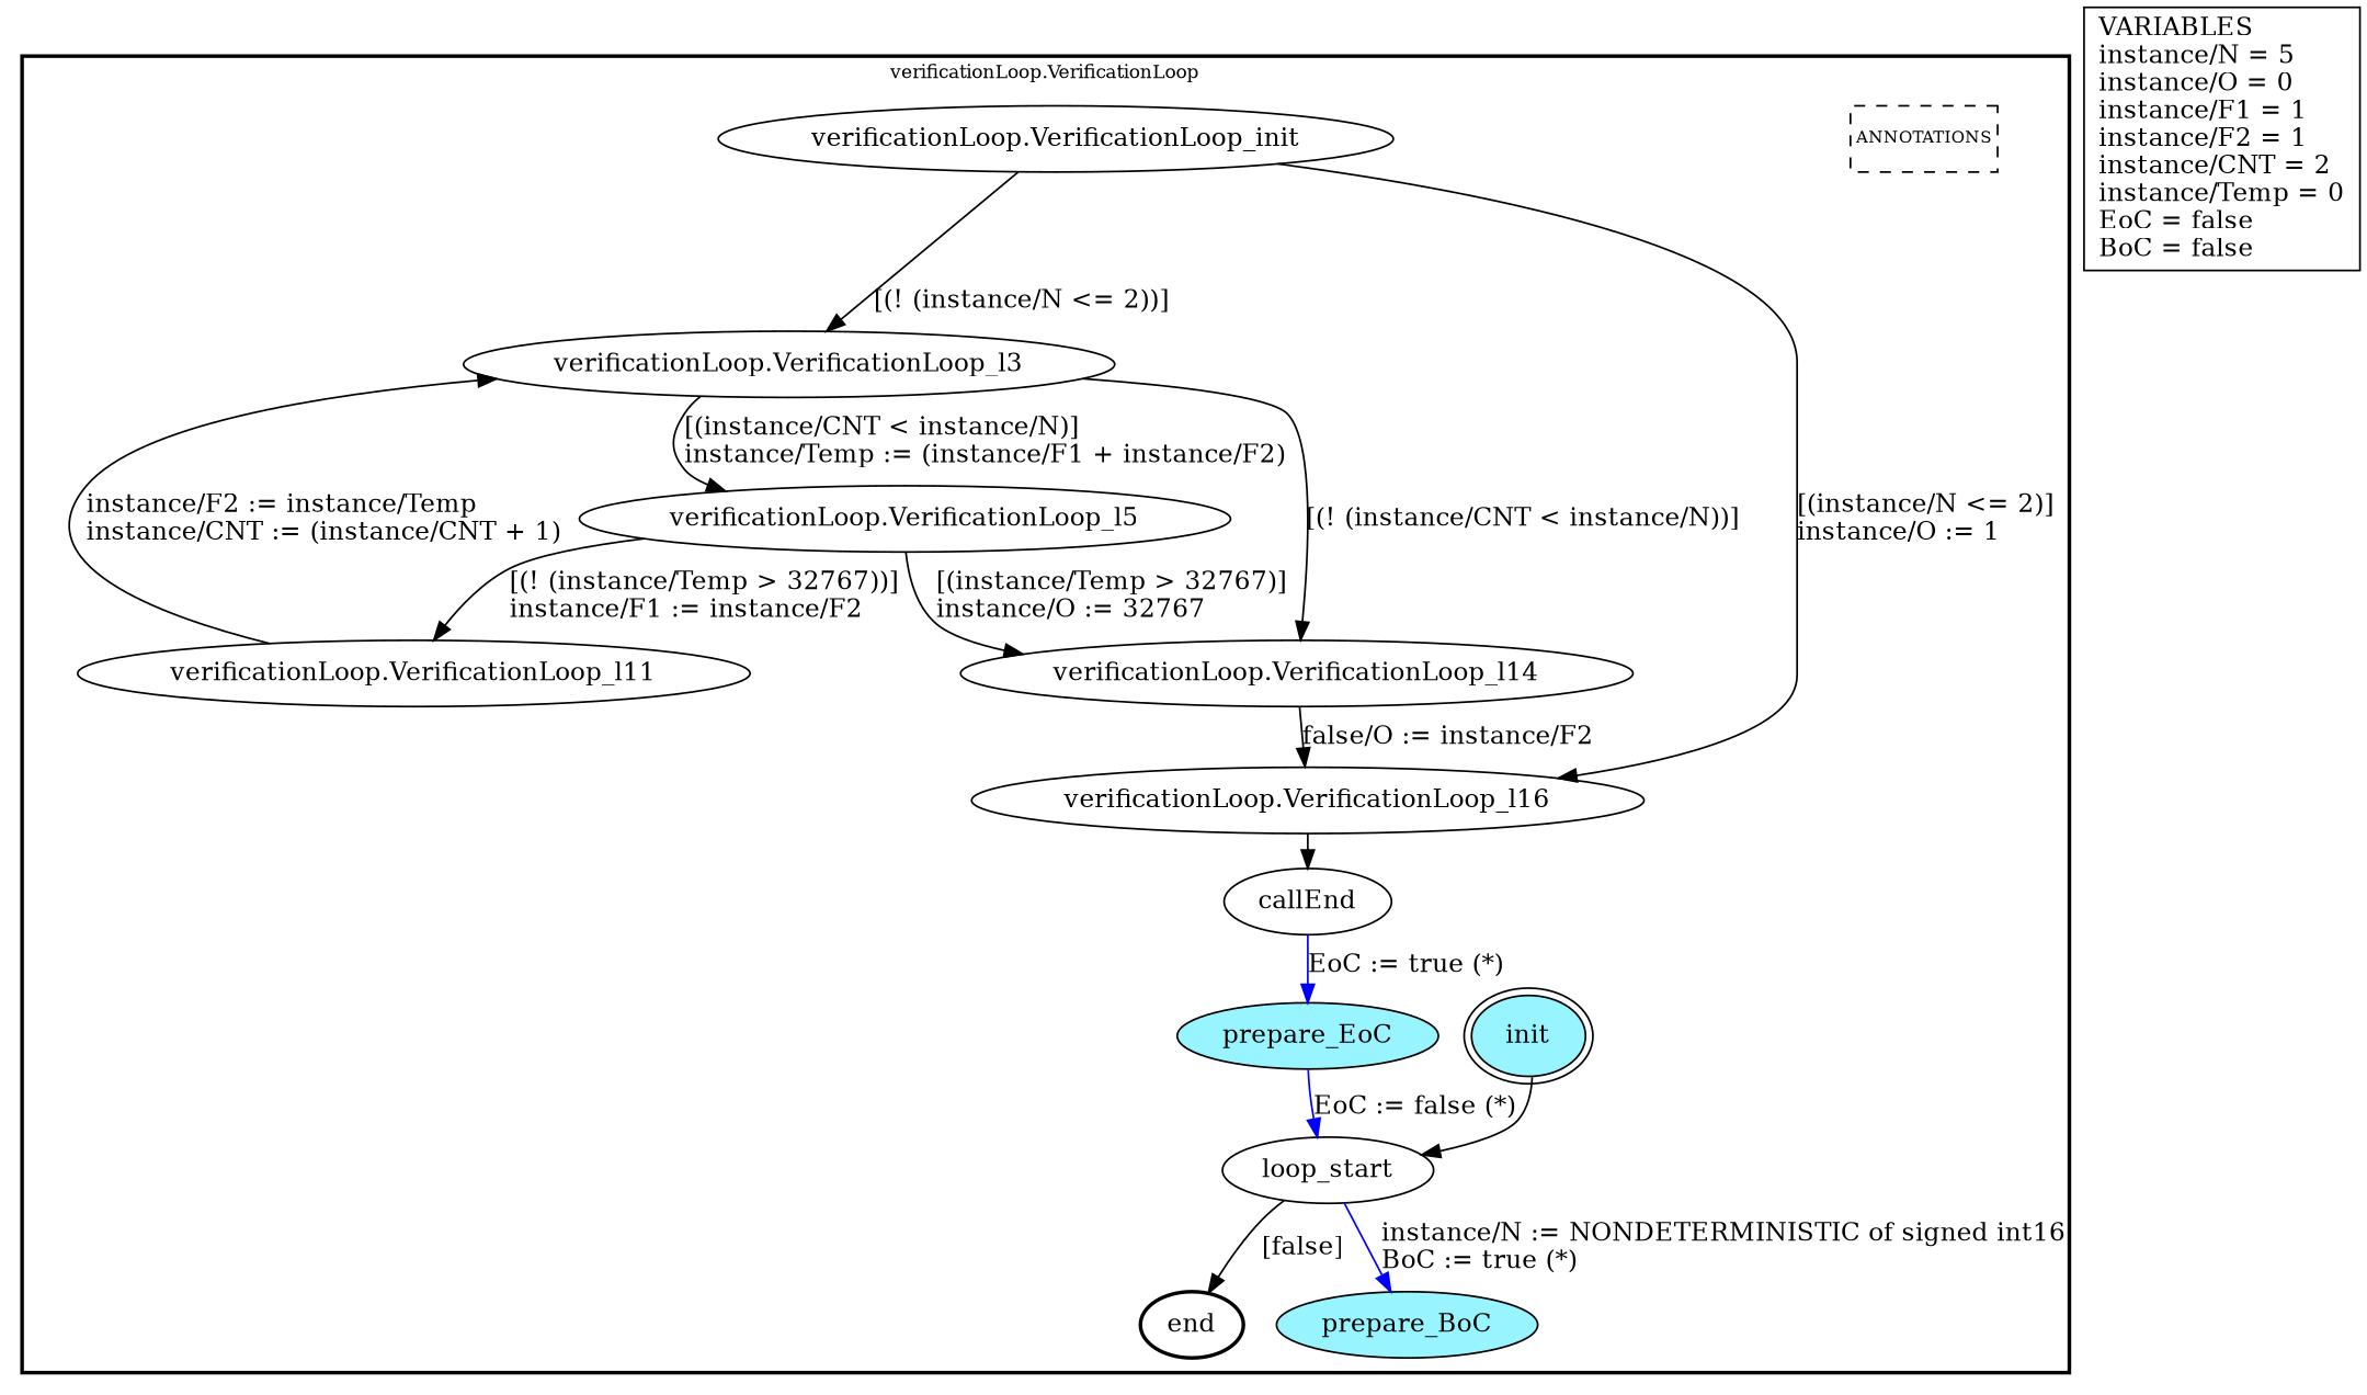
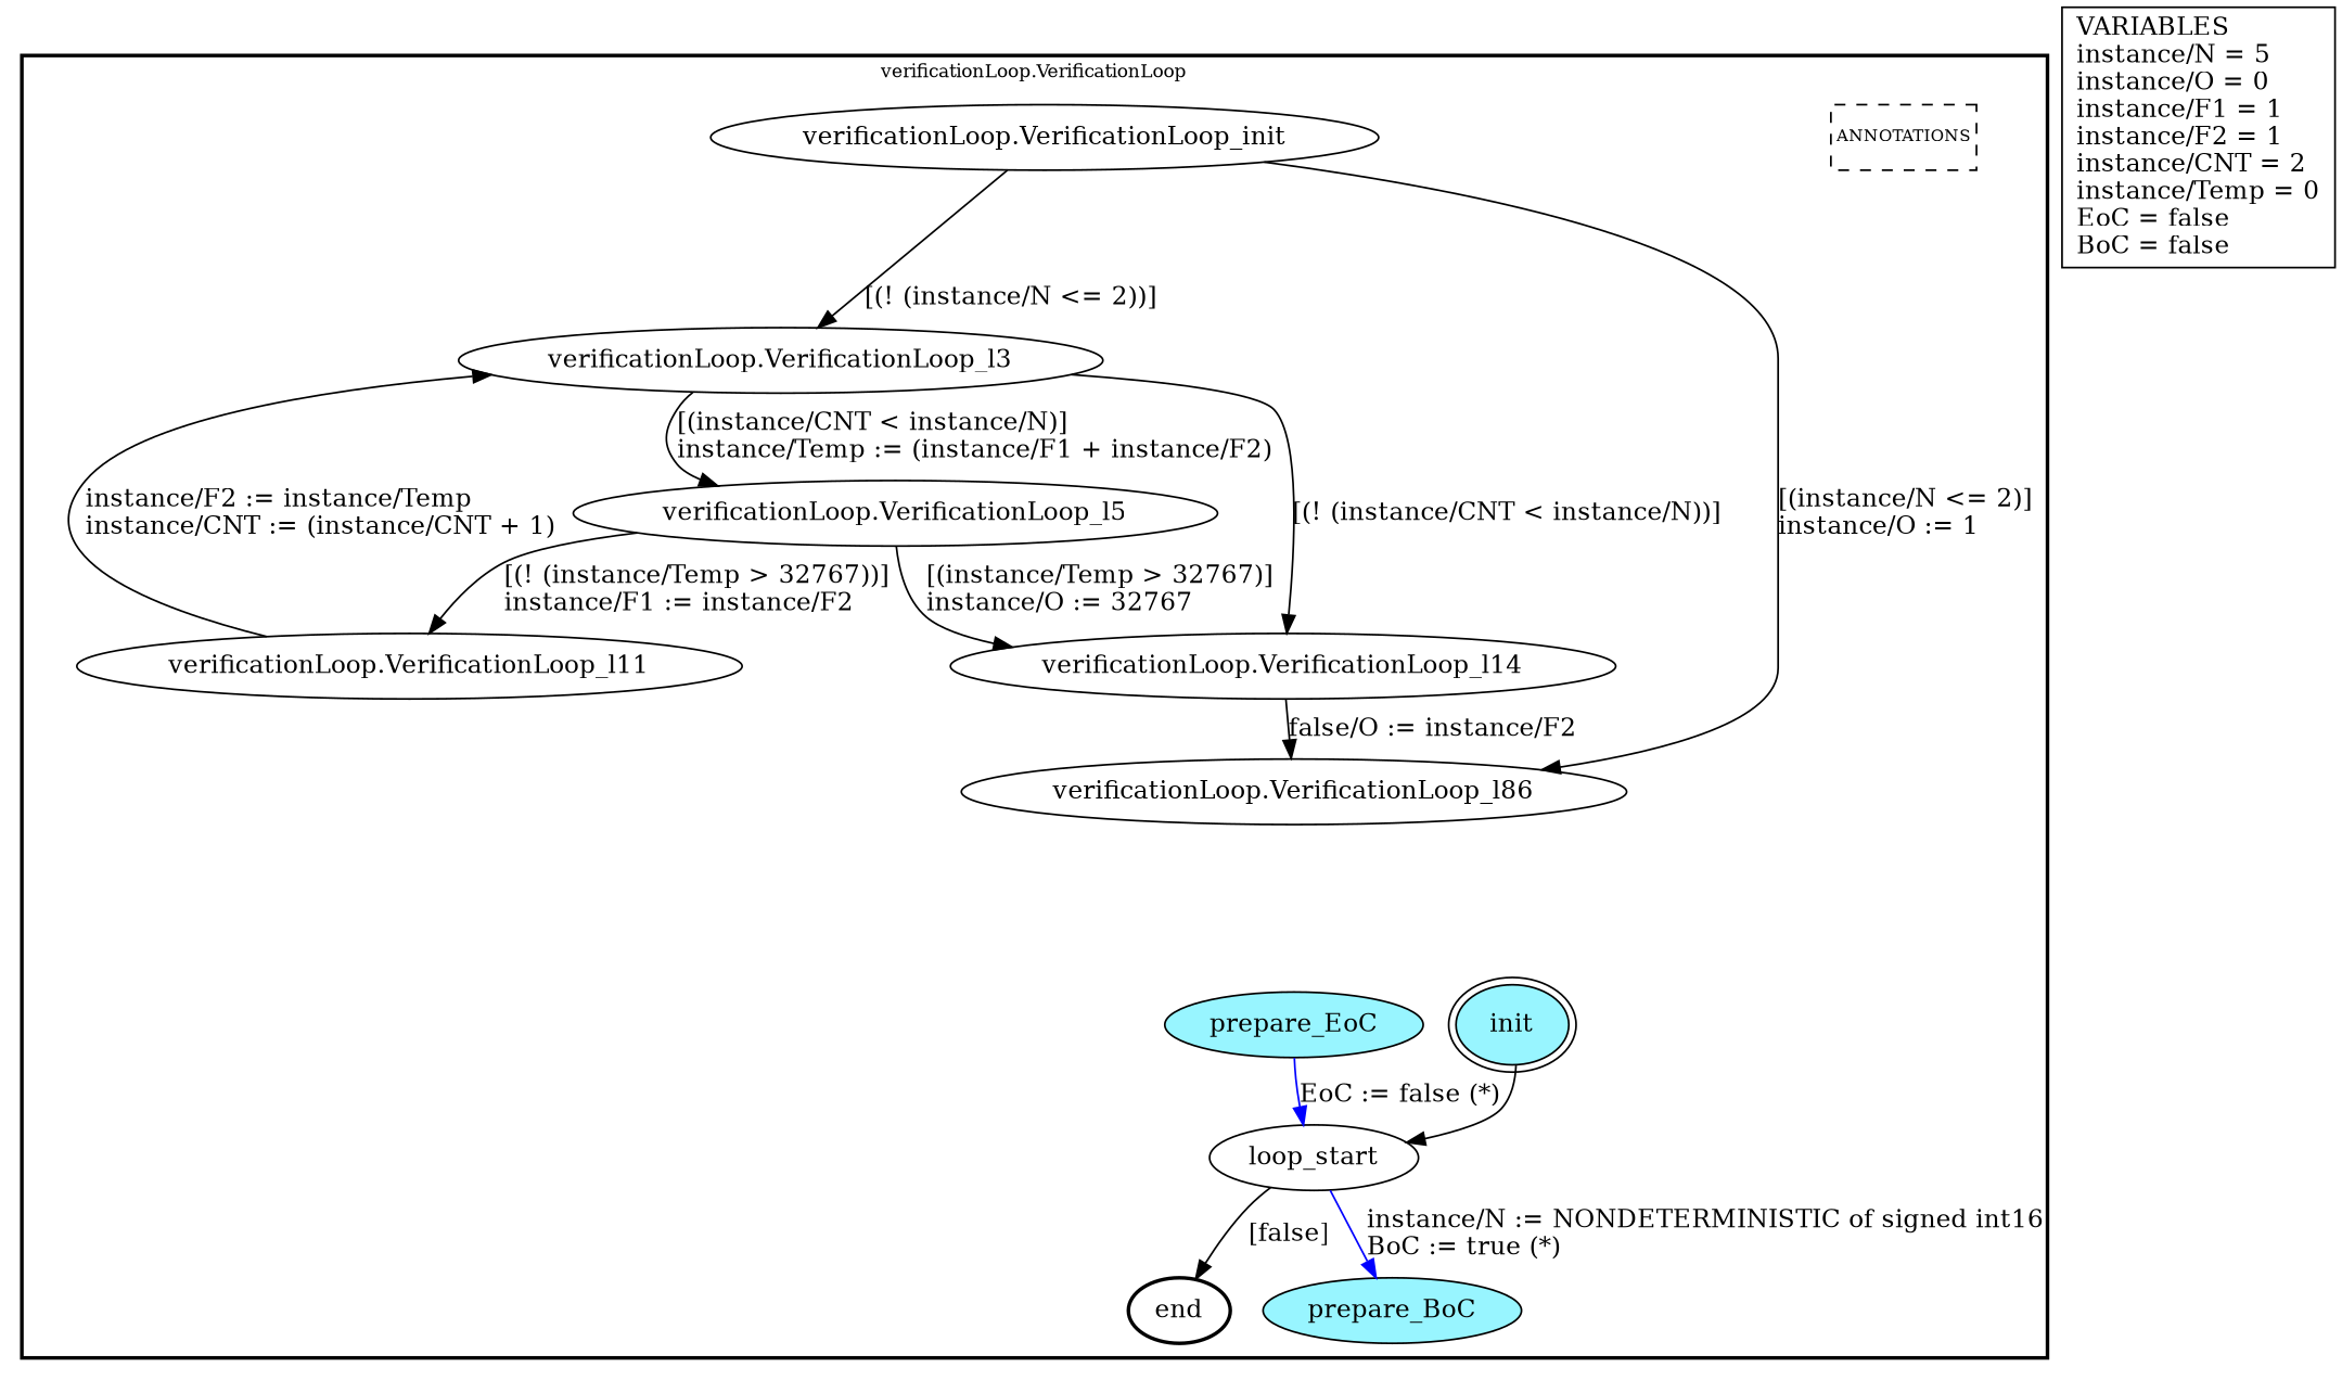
  digraph {
    node [fillcolor=white shape=ellipse style=filled color=black]
    edge [color=black]
    n1 [fontsize=9 label=ANNOTATIONS margin="0.04,0.04" shape=rectangle style=dashed color=""]
    n2 [fillcolor=cadetblue1 label=init peripheries=2]
    n3 [label=loop_start]
    n4 [fillcolor=cadetblue1 label=end style=bold]
    n5 [fillcolor=cadetblue1 label=prepare_BoC]
    n6 [label="verificationLoop.VerificationLoop_init"]
-   n7 [label=callEnd]
    n8 [fillcolor=cadetblue1 label=prepare_EoC]
    n9 [label="verificationLoop.VerificationLoop_l3"]
-   n10 [label="verificationLoop.VerificationLoop_l16"]
+   n10 [label="verificationLoop.VerificationLoop_l86"]
    n11 [label="verificationLoop.VerificationLoop_l5"]
    n12 [label="verificationLoop.VerificationLoop_l14"]
    n13 [label="verificationLoop.VerificationLoop_l11"]
    n14 [fillcolor=lightgray label="VARIABLES\linstance/N = 5\linstance/O = 0\linstance/F1 = 1\linstance/F2 = 1\linstance/CNT = 2\linstance/Temp = 0\lEoC = false\lBoC = false\l" shape=rectangle style="" color=""]
    subgraph cluster_1 {
      color=black
      fontsize=10
      label="verificationLoop.VerificationLoop"
      ranksep=0.4
      style=bold
      n1
      n2
      n3
      n4
      n5
      n6
-     n7
      n8
      n9
      n10
      n11
      n12
      n13
    }
    n2 -> n3
    n3 -> n4 [label="[false]"]
    n3 -> n5 [color=blue label="instance/N := NONDETERMINISTIC of signed int16\lBoC := true (*)\l"]
    n6 -> n9 [label="[(! (instance/N <= 2))]"]
    n6 -> n10 [label="[(instance/N <= 2)]\linstance/O := 1\l"]
-   n7 -> n8 [color=blue label="EoC := true (*)"]
    n8 -> n3 [color=blue label="EoC := false (*)"]
    n9 -> n11 [label="[(instance/CNT < instance/N)]\linstance/Temp := (instance/F1 + instance/F2)\l"]
    n9 -> n12 [label="[(! (instance/CNT < instance/N))]"]
-   n10 -> n7
    n11 -> n12 [label="[(instance/Temp > 32767)]\linstance/O := 32767\l"]
    n11 -> n13 [label="[(! (instance/Temp > 32767))]\linstance/F1 := instance/F2\l"]
    n12 -> n10 [label="false/O := instance/F2"]
    n13 -> n9 [label="instance/F2 := instance/Temp\linstance/CNT := (instance/CNT + 1)\l"]
  }
